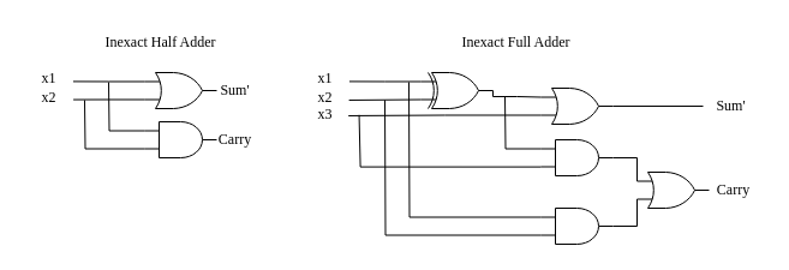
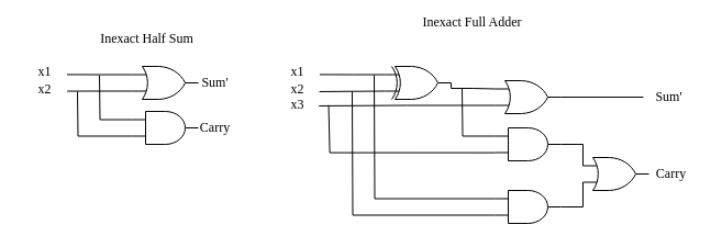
  <mxCell id="0" />
  <mxCell id="1" parent="0" />
  <mxCell id="2" value="" style="verticalLabelPosition=bottom;shadow=0;dashed=0;align=center;html=1;verticalAlign=top;shape=mxgraph.electrical.logic_gates.logic_gate;operation=or;" vertex="1" parent="1"><mxGeometry x="120" y="60" width="60" height="30" as="geometry" /></mxCell>
  <mxCell id="3" style="edgeStyle=orthogonalEdgeStyle;rounded=0;orthogonalLoop=1;jettySize=auto;html=1;exitX=0;exitY=0.75;exitDx=0;exitDy=0;exitPerimeter=0;endArrow=none;endFill=0;" edge="1" parent="1" source="4"><mxGeometry relative="1" as="geometry"><mxPoint x="70" y="83" as="targetPoint" /></mxGeometry></mxCell>
  <mxCell id="4" value="" style="verticalLabelPosition=bottom;shadow=0;dashed=0;align=center;html=1;verticalAlign=top;shape=mxgraph.electrical.logic_gates.logic_gate;operation=and;" vertex="1" parent="1"><mxGeometry x="120" y="101" width="60" height="30" as="geometry" /></mxCell>
  <mxCell id="5" value="&lt;font face=&quot;Times New Roman&quot;&gt;x1&lt;/font&gt;" style="text;html=1;align=center;verticalAlign=middle;resizable=0;points=[];autosize=1;strokeColor=none;fillColor=none;" vertex="1" parent="1"><mxGeometry x="20" y="50" width="40" height="30" as="geometry" /></mxCell>
  <mxCell id="6" style="edgeStyle=orthogonalEdgeStyle;rounded=0;orthogonalLoop=1;jettySize=auto;html=1;exitX=0;exitY=0.25;exitDx=0;exitDy=0;exitPerimeter=0;entryX=1.011;entryY=0.581;entryDx=0;entryDy=0;entryPerimeter=0;endArrow=none;endFill=0;" edge="1" parent="1" source="2" target="5"><mxGeometry relative="1" as="geometry" /></mxCell>
  <mxCell id="7" value="&lt;font face=&quot;Times New Roman&quot;&gt;x2&lt;/font&gt;" style="text;html=1;align=center;verticalAlign=middle;resizable=0;points=[];autosize=1;strokeColor=none;fillColor=none;" vertex="1" parent="1"><mxGeometry x="20" y="66" width="40" height="30" as="geometry" /></mxCell>
  <mxCell id="8" style="edgeStyle=orthogonalEdgeStyle;rounded=0;orthogonalLoop=1;jettySize=auto;html=1;exitX=0;exitY=0.75;exitDx=0;exitDy=0;exitPerimeter=0;entryX=1.015;entryY=0.552;entryDx=0;entryDy=0;entryPerimeter=0;endArrow=none;endFill=0;" edge="1" parent="1" source="2" target="7"><mxGeometry relative="1" as="geometry" /></mxCell>
  <mxCell id="9" style="edgeStyle=orthogonalEdgeStyle;rounded=0;orthogonalLoop=1;jettySize=auto;html=1;exitX=0;exitY=0.25;exitDx=0;exitDy=0;exitPerimeter=0;endArrow=none;endFill=0;" edge="1" parent="1" source="4"><mxGeometry relative="1" as="geometry"><mxPoint x="90" y="68" as="targetPoint" /><mxPoint x="120" y="106" as="sourcePoint" /></mxGeometry></mxCell>
  <mxCell id="10" value="&lt;font face=&quot;Times New Roman&quot;&gt;Sum'&lt;/font&gt;" style="text;html=1;align=center;verticalAlign=middle;resizable=0;points=[];autosize=1;strokeColor=none;fillColor=none;" vertex="1" parent="1"><mxGeometry x="170" y="60" width="50" height="30" as="geometry" /></mxCell>
  <mxCell id="11" value="&lt;font face=&quot;Times New Roman&quot;&gt;Carry&lt;/font&gt;" style="text;html=1;align=center;verticalAlign=middle;resizable=0;points=[];autosize=1;strokeColor=none;fillColor=none;" vertex="1" parent="1"><mxGeometry x="170" y="101" width="50" height="30" as="geometry" /></mxCell>
  <mxCell id="12" style="edgeStyle=orthogonalEdgeStyle;rounded=0;orthogonalLoop=1;jettySize=auto;html=1;exitX=0.024;exitY=0.709;exitDx=0;exitDy=0;exitPerimeter=0;endArrow=none;endFill=0;" edge="1" parent="1"><mxGeometry relative="1" as="geometry"><mxPoint x="298.56" y="95.35" as="targetPoint" /><mxPoint x="450" y="138.62" as="sourcePoint" /><Array as="points"><mxPoint x="299.56" y="138.35" /><mxPoint x="299.56" y="95.35" /></Array></mxGeometry></mxCell>
  <mxCell id="13" style="edgeStyle=orthogonalEdgeStyle;rounded=0;orthogonalLoop=1;jettySize=auto;html=1;exitX=0;exitY=0.25;exitDx=0;exitDy=0;exitPerimeter=0;endArrow=none;endFill=0;" edge="1" parent="1" source="14"><mxGeometry relative="1" as="geometry"><mxPoint x="420" y="80" as="targetPoint" /><mxPoint x="450" y="120.5" as="sourcePoint" /></mxGeometry></mxCell>
  <mxCell id="14" value="" style="verticalLabelPosition=bottom;shadow=0;dashed=0;align=center;html=1;verticalAlign=top;shape=mxgraph.electrical.logic_gates.logic_gate;operation=and;" vertex="1" parent="1"><mxGeometry x="450" y="116" width="60" height="30" as="geometry" /></mxCell>
  <mxCell id="15" value="&lt;font face=&quot;Times New Roman&quot;&gt;x1&lt;/font&gt;" style="text;html=1;align=center;verticalAlign=middle;resizable=0;points=[];autosize=1;strokeColor=none;fillColor=none;" vertex="1" parent="1"><mxGeometry x="250" y="50" width="40" height="30" as="geometry" /></mxCell>
  <mxCell id="16" style="edgeStyle=orthogonalEdgeStyle;rounded=0;orthogonalLoop=1;jettySize=auto;html=1;exitX=0;exitY=0.25;exitDx=0;exitDy=0;exitPerimeter=0;entryX=1.011;entryY=0.581;entryDx=0;entryDy=0;entryPerimeter=0;endArrow=none;endFill=0;" edge="1" parent="1" target="15"><mxGeometry relative="1" as="geometry"><mxPoint x="350" y="67.5" as="sourcePoint" /><Array as="points"><mxPoint x="320" y="68" /></Array></mxGeometry></mxCell>
  <mxCell id="17" value="&lt;font face=&quot;Times New Roman&quot;&gt;x2&lt;/font&gt;" style="text;html=1;align=center;verticalAlign=middle;resizable=0;points=[];autosize=1;strokeColor=none;fillColor=none;" vertex="1" parent="1"><mxGeometry x="250" y="66" width="40" height="30" as="geometry" /></mxCell>
  <mxCell id="18" style="edgeStyle=orthogonalEdgeStyle;rounded=0;orthogonalLoop=1;jettySize=auto;html=1;exitX=0;exitY=0.75;exitDx=0;exitDy=0;exitPerimeter=0;entryX=1.003;entryY=0.099;entryDx=0;entryDy=0;entryPerimeter=0;endArrow=none;endFill=0;" edge="1" parent="1" target="22"><mxGeometry relative="1" as="geometry"><mxPoint x="350" y="82.5" as="sourcePoint" /></mxGeometry></mxCell>
  <mxCell id="19" value="" style="verticalLabelPosition=bottom;shadow=0;dashed=0;align=center;html=1;verticalAlign=top;shape=mxgraph.electrical.logic_gates.logic_gate;operation=xor;" vertex="1" parent="1"><mxGeometry x="350" y="60" width="60" height="30" as="geometry" /></mxCell>
  <mxCell id="20" style="edgeStyle=orthogonalEdgeStyle;rounded=0;orthogonalLoop=1;jettySize=auto;html=1;exitX=1;exitY=0.5;exitDx=0;exitDy=0;exitPerimeter=0;endArrow=none;endFill=0;" edge="1" parent="1" source="21" target="31"><mxGeometry relative="1" as="geometry" /></mxCell>
  <mxCell id="21" value="" style="verticalLabelPosition=bottom;shadow=0;dashed=0;align=center;html=1;verticalAlign=top;shape=mxgraph.electrical.logic_gates.logic_gate;operation=or;" vertex="1" parent="1"><mxGeometry x="450" y="73" width="60" height="30" as="geometry" /></mxCell>
  <mxCell id="22" value="&lt;font face=&quot;Times New Roman&quot;&gt;x3&lt;/font&gt;" style="text;html=1;align=center;verticalAlign=middle;resizable=0;points=[];autosize=1;strokeColor=none;fillColor=none;" vertex="1" parent="1"><mxGeometry x="250" y="80" width="40" height="30" as="geometry" /></mxCell>
  <mxCell id="23" style="edgeStyle=orthogonalEdgeStyle;rounded=0;orthogonalLoop=1;jettySize=auto;html=1;exitX=0;exitY=0.75;exitDx=0;exitDy=0;exitPerimeter=0;entryX=0.992;entryY=0.533;entryDx=0;entryDy=0;entryPerimeter=0;endArrow=none;endFill=0;" edge="1" parent="1" source="21" target="22"><mxGeometry relative="1" as="geometry" /></mxCell>
  <mxCell id="24" style="edgeStyle=orthogonalEdgeStyle;rounded=0;orthogonalLoop=1;jettySize=auto;html=1;exitX=1;exitY=0.5;exitDx=0;exitDy=0;exitPerimeter=0;entryX=0;entryY=0.25;entryDx=0;entryDy=0;entryPerimeter=0;endArrow=none;endFill=0;" edge="1" parent="1" source="19" target="21"><mxGeometry relative="1" as="geometry"><Array as="points"><mxPoint x="410" y="80" /><mxPoint x="430" y="80" /></Array></mxGeometry></mxCell>
  <mxCell id="25" style="edgeStyle=orthogonalEdgeStyle;rounded=0;orthogonalLoop=1;jettySize=auto;html=1;exitX=0;exitY=0.25;exitDx=0;exitDy=0;exitPerimeter=0;endArrow=none;endFill=0;" edge="1" parent="1" source="27"><mxGeometry relative="1" as="geometry"><mxPoint x="340" y="68" as="targetPoint" /></mxGeometry></mxCell>
  <mxCell id="26" style="edgeStyle=orthogonalEdgeStyle;rounded=0;orthogonalLoop=1;jettySize=auto;html=1;exitX=0;exitY=0.75;exitDx=0;exitDy=0;exitPerimeter=0;endArrow=none;endFill=0;" edge="1" parent="1" source="27"><mxGeometry relative="1" as="geometry"><mxPoint x="320" y="83" as="targetPoint" /></mxGeometry></mxCell>
  <mxCell id="27" value="" style="verticalLabelPosition=bottom;shadow=0;dashed=0;align=center;html=1;verticalAlign=top;shape=mxgraph.electrical.logic_gates.logic_gate;operation=and;" vertex="1" parent="1"><mxGeometry x="450" y="173" width="60" height="30" as="geometry" /></mxCell>
  <mxCell id="28" value="" style="verticalLabelPosition=bottom;shadow=0;dashed=0;align=center;html=1;verticalAlign=top;shape=mxgraph.electrical.logic_gates.logic_gate;operation=or;" vertex="1" parent="1"><mxGeometry x="530" y="143" width="60" height="30" as="geometry" /></mxCell>
  <mxCell id="29" style="edgeStyle=orthogonalEdgeStyle;rounded=0;orthogonalLoop=1;jettySize=auto;html=1;exitX=1;exitY=0.5;exitDx=0;exitDy=0;exitPerimeter=0;entryX=0;entryY=0.25;entryDx=0;entryDy=0;entryPerimeter=0;endArrow=none;endFill=0;" edge="1" parent="1" source="14" target="28"><mxGeometry relative="1" as="geometry" /></mxCell>
  <mxCell id="30" style="edgeStyle=orthogonalEdgeStyle;rounded=0;orthogonalLoop=1;jettySize=auto;html=1;exitX=1;exitY=0.5;exitDx=0;exitDy=0;exitPerimeter=0;entryX=0;entryY=0.75;entryDx=0;entryDy=0;entryPerimeter=0;endArrow=none;endFill=0;" edge="1" parent="1" source="27" target="28"><mxGeometry relative="1" as="geometry" /></mxCell>
  <mxCell id="31" value="&lt;font face=&quot;Times New Roman&quot;&gt;Sum'&lt;/font&gt;" style="text;html=1;align=center;verticalAlign=middle;resizable=0;points=[];autosize=1;strokeColor=none;fillColor=none;" vertex="1" parent="1"><mxGeometry x="585" y="73" width="45" height="30" as="geometry" /></mxCell>
  <mxCell id="32" value="&lt;font face=&quot;Times New Roman&quot;&gt;Carry&lt;/font&gt;" style="text;html=1;align=center;verticalAlign=middle;resizable=0;points=[];autosize=1;strokeColor=none;fillColor=none;" vertex="1" parent="1"><mxGeometry x="585" y="143" width="50" height="30" as="geometry" /></mxCell>
- <mxCell id="33" value="&lt;font face=&quot;Times New Roman&quot;&gt;Inexact Half Adder&lt;/font&gt;" style="text;html=1;align=center;verticalAlign=middle;resizable=0;points=[];autosize=1;strokeColor=none;fillColor=none;" vertex="1" parent="1"><mxGeometry x="75" y="20" width="115" height="30" as="geometry" /></mxCell>
- <mxCell id="34" value="&lt;font face=&quot;Times New Roman&quot;&gt;Inexact Full Adder&lt;/font&gt;" style="text;html=1;align=center;verticalAlign=middle;resizable=0;points=[];autosize=1;strokeColor=none;fillColor=none;" vertex="1" parent="1"><mxGeometry x="374" y="20" width="110" height="30" as="geometry" /></mxCell>
+ <mxCell id="33" value="&lt;font face=&quot;Times New Roman&quot;&gt;Inexact Half Sum&lt;/font&gt;" style="text;html=1;align=center;verticalAlign=middle;resizable=0;points=[];autosize=1;strokeColor=none;fillColor=none;" vertex="1" parent="1"><mxGeometry x="75" y="20" width="115" height="30" as="geometry" /></mxCell>
+ <mxCell id="34" value="&lt;font face=&quot;Times New Roman&quot;&gt;Inexact Full Adder&lt;/font&gt;" style="text;html=1;align=center;verticalAlign=middle;resizable=0;points=[];autosize=1;strokeColor=none;fillColor=none;" vertex="1" parent="1"><mxGeometry x="374" y="5" width="110" height="30" as="geometry" /></mxCell>
